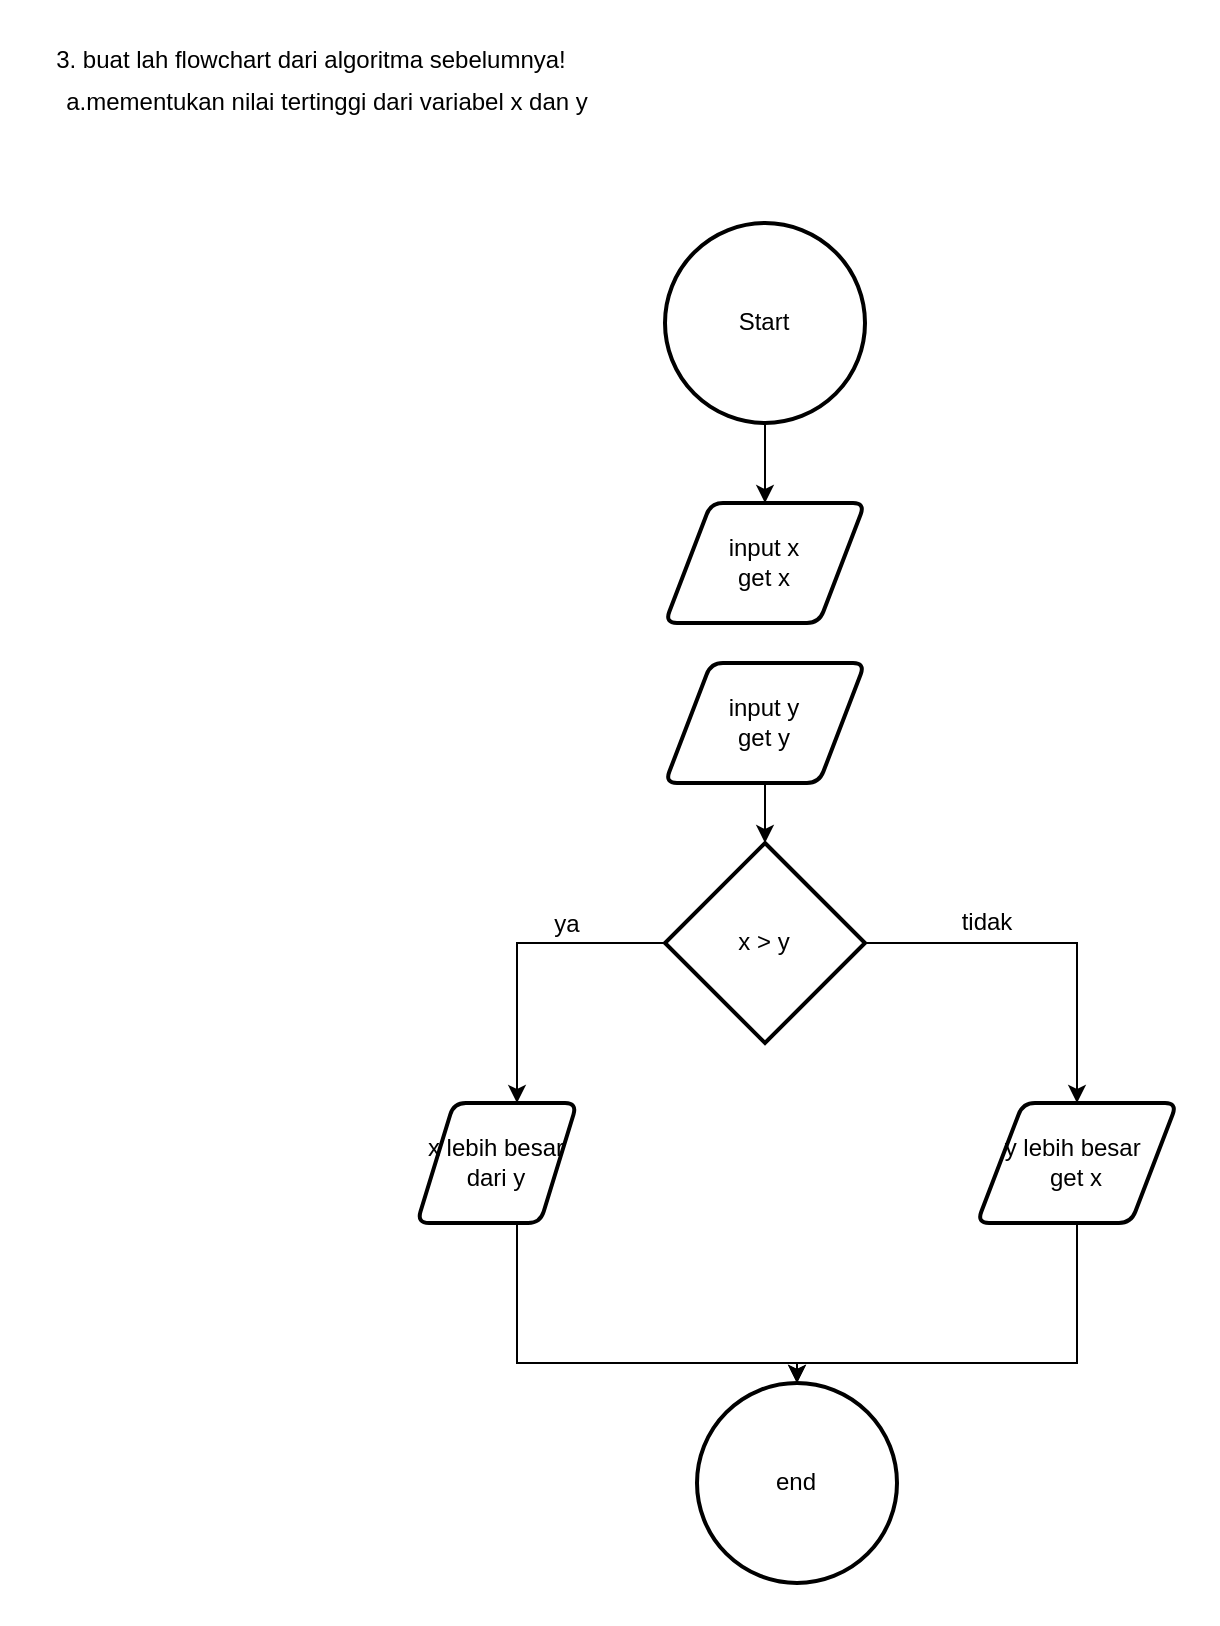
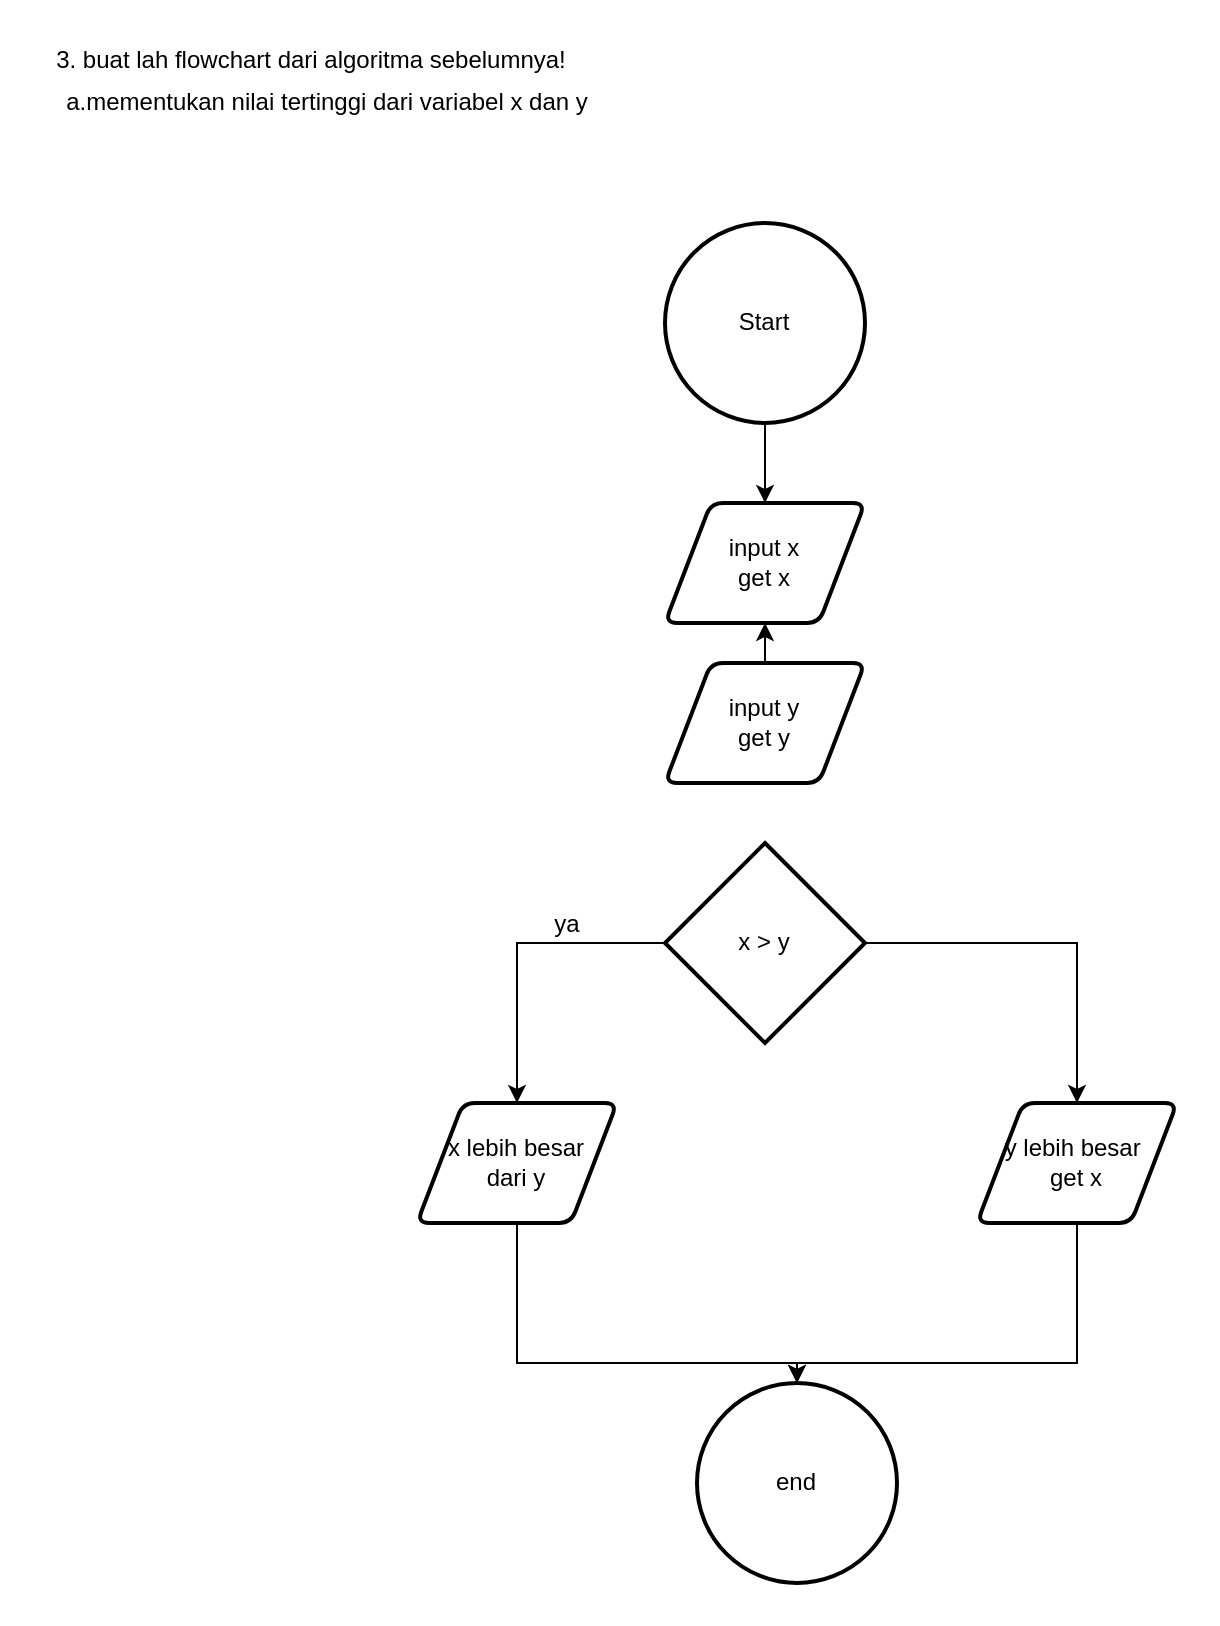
  <mxCell id="0" />
  <mxCell id="1" parent="0" />
  <mxCell id="2" style="edgeStyle=orthogonalEdgeStyle;rounded=0;orthogonalLoop=1;jettySize=auto;html=1;" edge="1" parent="1" source="3" target="4"><mxGeometry relative="1" as="geometry"><mxPoint x="382" y="271" as="targetPoint" /></mxGeometry></mxCell>
  <mxCell id="3" value="Start" style="strokeWidth=2;html=1;shape=mxgraph.flowchart.start_2;whiteSpace=wrap;" vertex="1" parent="1"><mxGeometry x="332" y="111" width="100" height="100" as="geometry" /></mxCell>
  <mxCell id="4" value="input x&lt;br&gt;get x" style="shape=parallelogram;html=1;strokeWidth=2;perimeter=parallelogramPerimeter;whiteSpace=wrap;rounded=1;arcSize=12;size=0.23;" vertex="1" parent="1"><mxGeometry x="332" y="251" width="100" height="60" as="geometry" /></mxCell>
- <mxCell id="5" style="edgeStyle=orthogonalEdgeStyle;rounded=0;orthogonalLoop=1;jettySize=auto;html=1;entryX=0.5;entryY=0;entryDx=0;entryDy=0;entryPerimeter=0;" edge="1" parent="1" source="6" target="9"><mxGeometry relative="1" as="geometry" /></mxCell>
+ <mxCell id="5" style="edgeStyle=orthogonalEdgeStyle;rounded=0;orthogonalLoop=1;jettySize=auto;html=1;" edge="1" parent="1" source="6" target="4"><mxGeometry relative="1" as="geometry" /></mxCell>
  <mxCell id="6" value="input y&lt;br&gt;get y" style="shape=parallelogram;html=1;strokeWidth=2;perimeter=parallelogramPerimeter;whiteSpace=wrap;rounded=1;arcSize=12;size=0.23;" vertex="1" parent="1"><mxGeometry x="332" y="331" width="100" height="60" as="geometry" /></mxCell>
  <mxCell id="7" style="edgeStyle=orthogonalEdgeStyle;rounded=0;orthogonalLoop=1;jettySize=auto;html=1;" edge="1" parent="1" source="9" target="11"><mxGeometry relative="1" as="geometry"><mxPoint x="258" y="551" as="targetPoint" /><Array as="points"><mxPoint x="258" y="471" /></Array></mxGeometry></mxCell>
  <mxCell id="8" style="edgeStyle=orthogonalEdgeStyle;rounded=0;orthogonalLoop=1;jettySize=auto;html=1;" edge="1" parent="1" source="9" target="13"><mxGeometry relative="1" as="geometry"><mxPoint x="538" y="551" as="targetPoint" /><Array as="points"><mxPoint x="538" y="471" /></Array></mxGeometry></mxCell>
  <mxCell id="9" value="x &amp;gt; y" style="strokeWidth=2;html=1;shape=mxgraph.flowchart.decision;whiteSpace=wrap;" vertex="1" parent="1"><mxGeometry x="332" y="421" width="100" height="100" as="geometry" /></mxCell>
  <mxCell id="10" style="edgeStyle=orthogonalEdgeStyle;rounded=0;orthogonalLoop=1;jettySize=auto;html=1;" edge="1" parent="1" source="11"><mxGeometry relative="1" as="geometry"><mxPoint x="398" y="691" as="targetPoint" /><Array as="points"><mxPoint x="258" y="681" /><mxPoint x="398" y="681" /></Array></mxGeometry></mxCell>
- <mxCell id="11" value="x lebih besar&lt;br&gt;dari y" style="shape=parallelogram;html=1;strokeWidth=2;perimeter=parallelogramPerimeter;whiteSpace=wrap;rounded=1;arcSize=12;size=0.23;" vertex="1" parent="1"><mxGeometry x="208" y="551" width="80" height="60" as="geometry" /></mxCell>
+ <mxCell id="11" value="x lebih besar&lt;br&gt;dari y" style="shape=parallelogram;html=1;strokeWidth=2;perimeter=parallelogramPerimeter;whiteSpace=wrap;rounded=1;arcSize=12;size=0.23;" vertex="1" parent="1"><mxGeometry x="208" y="551" width="100" height="60" as="geometry" /></mxCell>
  <mxCell id="12" style="edgeStyle=orthogonalEdgeStyle;rounded=0;orthogonalLoop=1;jettySize=auto;html=1;" edge="1" parent="1" source="13"><mxGeometry relative="1" as="geometry"><mxPoint x="398" y="691" as="targetPoint" /><Array as="points"><mxPoint x="538" y="681" /><mxPoint x="398" y="681" /></Array></mxGeometry></mxCell>
  <mxCell id="13" value="y lebih besar&amp;nbsp;&lt;br&gt;get x" style="shape=parallelogram;html=1;strokeWidth=2;perimeter=parallelogramPerimeter;whiteSpace=wrap;rounded=1;arcSize=12;size=0.23;" vertex="1" parent="1"><mxGeometry x="488" y="551" width="100" height="60" as="geometry" /></mxCell>
  <mxCell id="14" value="end" style="strokeWidth=2;html=1;shape=mxgraph.flowchart.start_2;whiteSpace=wrap;" vertex="1" parent="1"><mxGeometry x="348" y="691" width="100" height="100" as="geometry" /></mxCell>
  <mxCell id="15" value="ya" style="text;html=1;align=center;verticalAlign=middle;resizable=0;points=[];autosize=1;" vertex="1" parent="1"><mxGeometry x="268" y="452" width="30" height="20" as="geometry" /></mxCell>
- <mxCell id="16" value="tidak" style="text;html=1;align=center;verticalAlign=middle;resizable=0;points=[];autosize=1;" vertex="1" parent="1"><mxGeometry x="473" y="451" width="40" height="20" as="geometry" /></mxCell>
  <mxCell id="17" value="a.mementukan nilai tertinggi dari variabel x dan y" style="text;html=1;align=center;verticalAlign=middle;resizable=0;points=[];autosize=1;" vertex="1" parent="1"><mxGeometry x="23" y="41" width="280" height="20" as="geometry" /></mxCell>
  <mxCell id="18" value="3. buat lah flowchart dari algoritma sebelumnya!" style="text;html=1;align=center;verticalAlign=middle;resizable=0;points=[];autosize=1;" vertex="1" parent="1"><mxGeometry x="20" y="20" width="270" height="20" as="geometry" /></mxCell>
